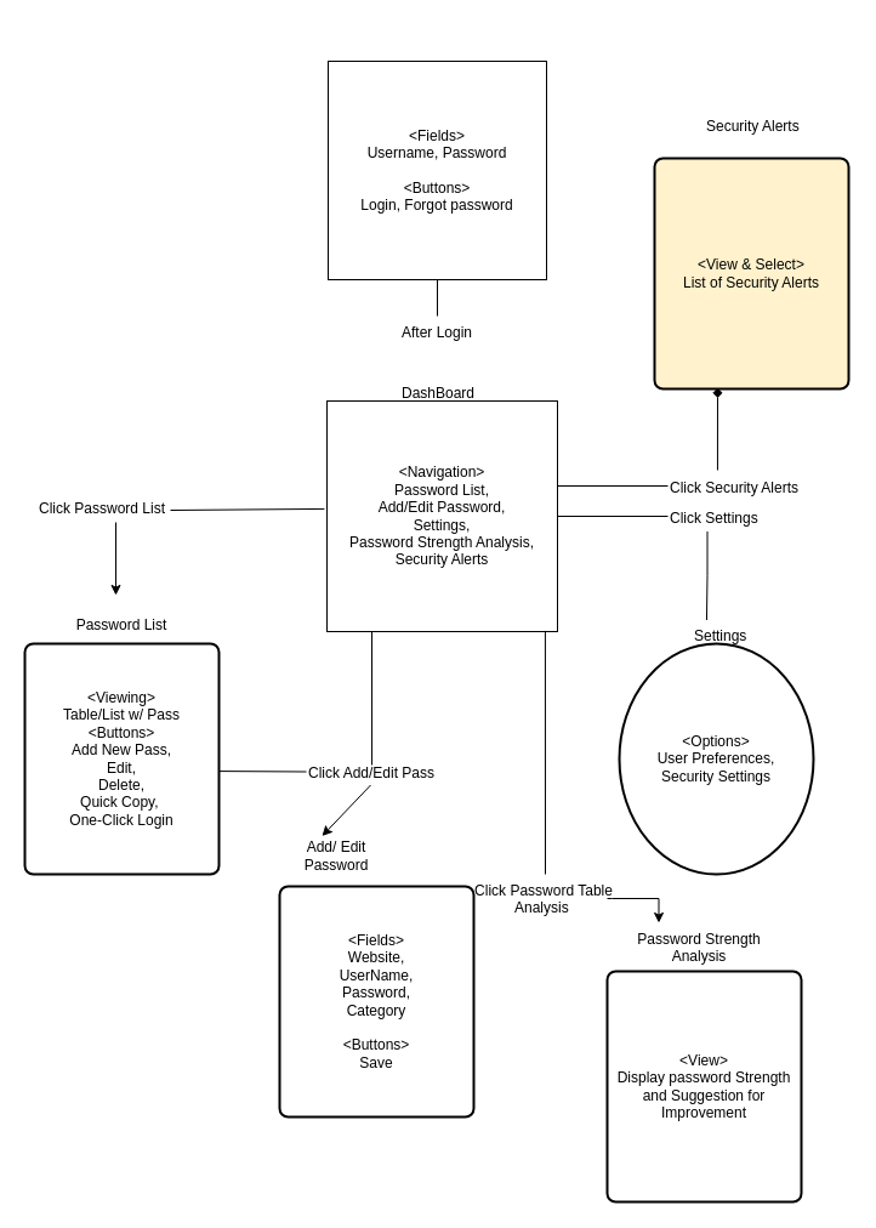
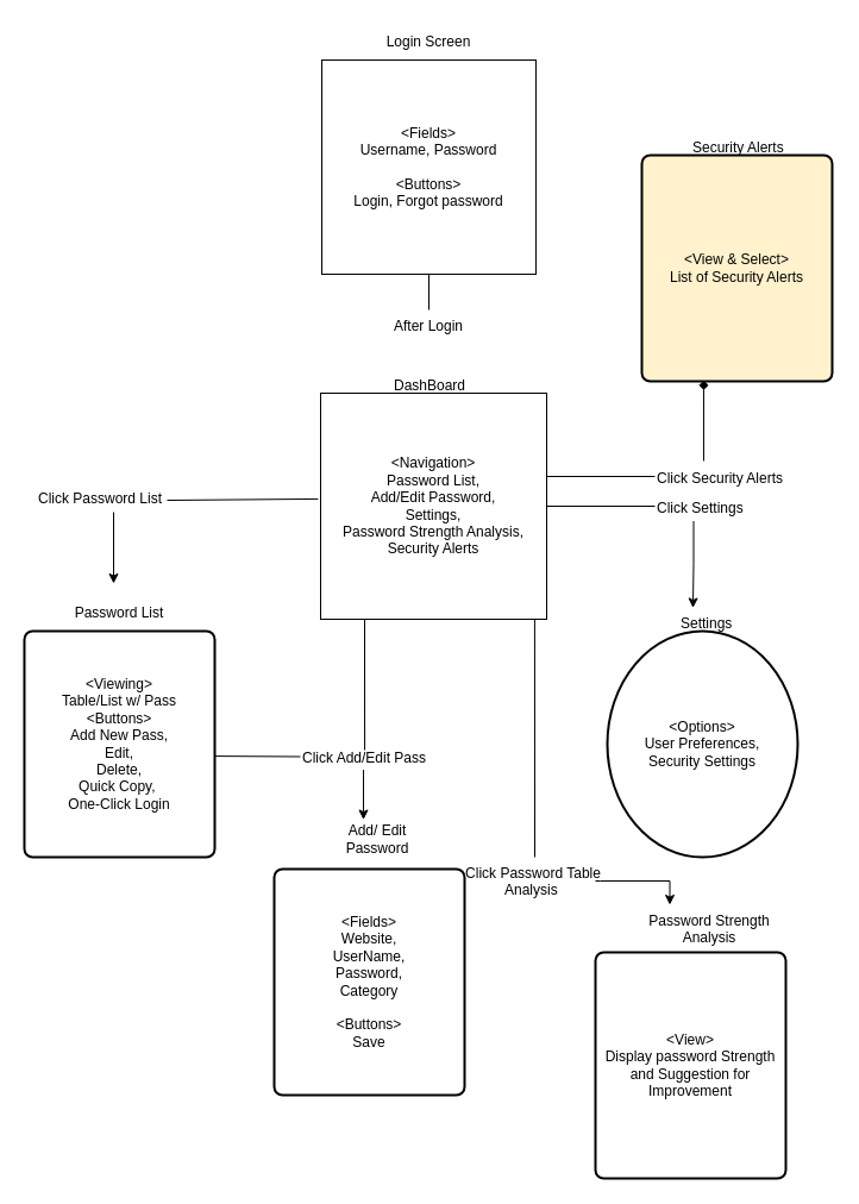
  <mxCell id="0" />
  <mxCell id="1" parent="0" />
  <mxCell id="2" value="&amp;lt;Fields&amp;gt;&lt;div&gt;Username, Password&lt;/div&gt;&lt;div&gt;&lt;br&gt;&lt;/div&gt;&lt;div&gt;&amp;lt;Buttons&amp;gt;&lt;/div&gt;&lt;div&gt;Login, Forgot password&lt;/div&gt;" style="whiteSpace=wrap;html=1;aspect=fixed;" vertex="1" parent="1"><mxGeometry x="270" y="50" width="180" height="180" as="geometry" /></mxCell>
+ <mxCell id="3" value="Login Screen" style="text;html=1;align=center;verticalAlign=middle;whiteSpace=wrap;rounded=0;" vertex="1" parent="1"><mxGeometry x="320" y="20" width="80" height="30" as="geometry" /></mxCell>
  <mxCell id="4" value="&amp;lt;Navigation&amp;gt;&lt;div&gt;Password List,&lt;/div&gt;&lt;div&gt;Add/Edit Password,&lt;/div&gt;&lt;div&gt;Settings,&lt;/div&gt;&lt;div&gt;Password Strength Analysis,&lt;/div&gt;&lt;div&gt;Security Alerts&lt;/div&gt;" style="whiteSpace=wrap;html=1;aspect=fixed;" vertex="1" parent="1"><mxGeometry x="269" y="330" width="190" height="190" as="geometry" /></mxCell>
  <mxCell id="5" value="&lt;div style=&quot;text-align: center;&quot;&gt;&lt;span style=&quot;background-color: initial;&quot;&gt;DashBoard&lt;/span&gt;&lt;/div&gt;" style="text;whiteSpace=wrap;html=1;" vertex="1" parent="1"><mxGeometry x="329" y="310" width="130" height="40" as="geometry" /></mxCell>
  <mxCell id="6" value="&amp;lt;Options&amp;gt;&lt;div&gt;User Preferences,&lt;/div&gt;&lt;div&gt;Security Settings&lt;/div&gt;" style="ellipse;whiteSpace=wrap;html=1;absoluteArcSize=1;arcSize=14;strokeWidth=2;" vertex="1" parent="1"><mxGeometry x="510" y="530" width="160" height="190" as="geometry" /></mxCell>
  <mxCell id="7" value="&lt;div style=&quot;text-align: center;&quot;&gt;&lt;span style=&quot;background-color: initial;&quot;&gt;After Login&lt;/span&gt;&lt;/div&gt;" style="text;whiteSpace=wrap;html=1;" vertex="1" parent="1"><mxGeometry x="329" y="260" width="100" height="20" as="geometry" /></mxCell>
  <mxCell id="8" value="" style="endArrow=none;html=1;rounded=0;entryX=0.5;entryY=1;entryDx=0;entryDy=0;" edge="1" parent="1" target="2"><mxGeometry width="50" height="50" relative="1" as="geometry"><mxPoint x="360" y="260" as="sourcePoint" /><mxPoint x="280" y="280" as="targetPoint" /></mxGeometry></mxCell>
  <mxCell id="9" value="&amp;lt;Fields&amp;gt;&lt;div&gt;Website,&lt;/div&gt;&lt;div&gt;UserName,&lt;/div&gt;&lt;div&gt;Password,&lt;/div&gt;&lt;div&gt;Category&lt;/div&gt;&lt;div&gt;&lt;br&gt;&lt;/div&gt;&lt;div&gt;&amp;lt;Buttons&amp;gt;&lt;/div&gt;&lt;div&gt;Save&lt;/div&gt;" style="rounded=1;whiteSpace=wrap;html=1;absoluteArcSize=1;arcSize=14;strokeWidth=2;" vertex="1" parent="1"><mxGeometry x="230" y="730" width="160" height="190" as="geometry" /></mxCell>
  <mxCell id="10" value="&amp;lt;Viewing&amp;gt;&lt;div&gt;Table/List w/ Pass&lt;/div&gt;&lt;div&gt;&amp;lt;Buttons&amp;gt;&lt;/div&gt;&lt;div&gt;Add New Pass,&lt;/div&gt;&lt;div&gt;Edit,&lt;/div&gt;&lt;div&gt;Delete,&lt;/div&gt;&lt;div&gt;Quick Copy,&amp;nbsp;&lt;/div&gt;&lt;div&gt;One-Click Login&lt;/div&gt;" style="rounded=1;whiteSpace=wrap;html=1;absoluteArcSize=1;arcSize=14;strokeWidth=2;" vertex="1" parent="1"><mxGeometry x="20" y="530" width="160" height="190" as="geometry" /></mxCell>
- <mxCell id="11" value="Add/ Edit Password" style="text;html=1;align=center;verticalAlign=middle;whiteSpace=wrap;rounded=0;" vertex="1" parent="1"><mxGeometry x="227" y="690" width="100" height="30" as="geometry" /></mxCell>
+ <mxCell id="11" value="Add/ Edit Password" style="text;html=1;align=center;verticalAlign=middle;whiteSpace=wrap;rounded=0;" vertex="1" parent="1"><mxGeometry x="267" y="690" width="100" height="30" as="geometry" /></mxCell>
  <mxCell id="12" value="Password List" style="text;html=1;align=center;verticalAlign=middle;whiteSpace=wrap;rounded=0;" vertex="1" parent="1"><mxGeometry x="60" y="500" width="80" height="30" as="geometry" /></mxCell>
  <mxCell id="13" value="" style="endArrow=none;html=1;rounded=0;exitX=-0.011;exitY=0.468;exitDx=0;exitDy=0;exitPerimeter=0;" edge="1" parent="1" source="4"><mxGeometry width="50" height="50" relative="1" as="geometry"><mxPoint x="260" y="420" as="sourcePoint" /><mxPoint x="140" y="420" as="targetPoint" /></mxGeometry></mxCell>
  <mxCell id="14" value="&lt;div style=&quot;text-align: center;&quot;&gt;Click Password List&lt;/div&gt;" style="text;whiteSpace=wrap;html=1;" vertex="1" parent="1"><mxGeometry x="30" y="405" width="130" height="25" as="geometry" /></mxCell>
  <mxCell id="15" value="" style="endArrow=classic;html=1;rounded=0;exitX=0.5;exitY=1;exitDx=0;exitDy=0;" edge="1" parent="1" source="14"><mxGeometry width="50" height="50" relative="1" as="geometry"><mxPoint x="371" y="293" as="sourcePoint" /><mxPoint x="95" y="490" as="targetPoint" /></mxGeometry></mxCell>
  <mxCell id="16" value="" style="endArrow=none;html=1;rounded=0;exitX=0.385;exitY=0.28;exitDx=0;exitDy=0;exitPerimeter=0;" edge="1" parent="1"><mxGeometry width="50" height="50" relative="1" as="geometry"><mxPoint x="306.05" y="630" as="sourcePoint" /><mxPoint x="306" y="520" as="targetPoint" /></mxGeometry></mxCell>
  <mxCell id="17" value="&lt;div style=&quot;text-align: center;&quot;&gt;Click Add/Edit Pass&lt;/div&gt;" style="text;whiteSpace=wrap;html=1;" vertex="1" parent="1"><mxGeometry x="252" y="623" width="130" height="25" as="geometry" /></mxCell>
  <mxCell id="18" value="" style="endArrow=none;html=1;rounded=0;entryX=1;entryY=0.553;entryDx=0;entryDy=0;entryPerimeter=0;exitX=0;exitY=0.5;exitDx=0;exitDy=0;" edge="1" parent="1" source="17" target="10"><mxGeometry width="50" height="50" relative="1" as="geometry"><mxPoint x="359" y="630" as="sourcePoint" /><mxPoint x="359" y="532" as="targetPoint" /></mxGeometry></mxCell>
  <mxCell id="19" value="" style="endArrow=classic;html=1;rounded=0;entryX=0.38;entryY=-0.05;entryDx=0;entryDy=0;exitX=0.408;exitY=0.94;exitDx=0;exitDy=0;exitPerimeter=0;entryPerimeter=0;" edge="1" parent="1" source="17" target="11"><mxGeometry width="50" height="50" relative="1" as="geometry"><mxPoint x="304.01" y="651" as="sourcePoint" /><mxPoint x="314" y="690" as="targetPoint" /><Array as="points" /></mxGeometry></mxCell>
  <mxCell id="20" value="&lt;div style=&quot;text-align: center;&quot;&gt;Settings&lt;/div&gt;" style="text;whiteSpace=wrap;html=1;" vertex="1" parent="1"><mxGeometry x="570" y="510" width="130" height="20" as="geometry" /></mxCell>
  <mxCell id="21" value="" style="endArrow=none;html=1;rounded=0;entryX=1;entryY=0.5;entryDx=0;entryDy=0;exitX=0;exitY=0.5;exitDx=0;exitDy=0;" edge="1" parent="1" source="22" target="4"><mxGeometry width="50" height="50" relative="1" as="geometry"><mxPoint x="540" y="425" as="sourcePoint" /><mxPoint x="359" y="532" as="targetPoint" /></mxGeometry></mxCell>
  <mxCell id="22" value="&lt;div style=&quot;text-align: center;&quot;&gt;Click Settings&lt;/div&gt;" style="text;whiteSpace=wrap;html=1;" vertex="1" parent="1"><mxGeometry x="550" y="412.5" width="130" height="25" as="geometry" /></mxCell>
- <mxCell id="23" style="edgeStyle=orthogonalEdgeStyle;rounded=0;orthogonalLoop=1;jettySize=auto;html=1;exitX=0.25;exitY=1;exitDx=0;exitDy=0;entryX=0.092;entryY=0.025;entryDx=0;entryDy=0;entryPerimeter=0;endArrow=none;" edge="1" parent="1" source="22" target="20"><mxGeometry relative="1" as="geometry" /></mxCell>
+ <mxCell id="23" style="edgeStyle=orthogonalEdgeStyle;rounded=0;orthogonalLoop=1;jettySize=auto;html=1;exitX=0.25;exitY=1;exitDx=0;exitDy=0;entryX=0.092;entryY=0.025;entryDx=0;entryDy=0;entryPerimeter=0;" edge="1" parent="1" source="22" target="20"><mxGeometry relative="1" as="geometry" /></mxCell>
  <mxCell id="24" value="&lt;div&gt;&amp;lt;View&amp;gt;&lt;/div&gt;Display password Strength and Suggestion for Improvement" style="rounded=1;whiteSpace=wrap;html=1;absoluteArcSize=1;arcSize=14;strokeWidth=2;" vertex="1" parent="1"><mxGeometry x="500" y="800" width="160" height="190" as="geometry" /></mxCell>
- <mxCell id="25" value="&lt;div style=&quot;text-align: center;&quot;&gt;Password Strength Analysis&lt;/div&gt;" style="text;whiteSpace=wrap;html=1;" vertex="1" parent="1"><mxGeometry x="510" y="760" width="130" height="25" as="geometry" /></mxCell>
+ <mxCell id="25" value="&lt;div style=&quot;text-align: center;&quot;&gt;Password Strength Analysis&lt;/div&gt;" style="text;whiteSpace=wrap;html=1;" vertex="1" parent="1"><mxGeometry x="530" y="760" width="130" height="25" as="geometry" /></mxCell>
  <mxCell id="26" value="" style="endArrow=none;html=1;rounded=0;entryX=0.947;entryY=0.997;entryDx=0;entryDy=0;entryPerimeter=0;" edge="1" parent="1" target="4"><mxGeometry width="50" height="50" relative="1" as="geometry"><mxPoint x="449" y="720" as="sourcePoint" /><mxPoint x="430" y="550" as="targetPoint" /></mxGeometry></mxCell>
  <mxCell id="27" value="&lt;div style=&quot;text-align: center;&quot;&gt;Click Password Table Analysis&amp;nbsp;&lt;/div&gt;" style="text;whiteSpace=wrap;html=1;" vertex="1" parent="1"><mxGeometry x="382" y="720" width="130" height="25" as="geometry" /></mxCell>
  <mxCell id="28" style="edgeStyle=orthogonalEdgeStyle;rounded=0;orthogonalLoop=1;jettySize=auto;html=1;entryX=0.25;entryY=0;entryDx=0;entryDy=0;" edge="1" parent="1" target="25"><mxGeometry relative="1" as="geometry"><mxPoint x="500" y="740" as="sourcePoint" /><mxPoint x="530" y="818" as="targetPoint" /><Array as="points"><mxPoint x="504" y="740" /><mxPoint x="543" y="740" /></Array></mxGeometry></mxCell>
  <mxCell id="29" value="&amp;lt;View &amp;amp; Select&amp;gt;&lt;div&gt;List of Security Alerts&lt;/div&gt;" style="rounded=1;whiteSpace=wrap;html=1;absoluteArcSize=1;arcSize=14;strokeWidth=2;fillColor=#fff2cc;" vertex="1" parent="1"><mxGeometry x="539" y="130" width="160" height="190" as="geometry" /></mxCell>
- <mxCell id="30" value="&lt;div style=&quot;text-align: center;&quot;&gt;Security Alerts&lt;/div&gt;" style="text;whiteSpace=wrap;html=1;" vertex="1" parent="1"><mxGeometry x="580" y="90" width="100" height="20" as="geometry" /></mxCell>
+ <mxCell id="30" value="&lt;div style=&quot;text-align: center;&quot;&gt;Security Alerts&lt;/div&gt;" style="text;whiteSpace=wrap;html=1;" vertex="1" parent="1"><mxGeometry x="580" y="110" width="100" height="20" as="geometry" /></mxCell>
  <mxCell id="31" value="" style="endArrow=none;html=1;rounded=0;entryX=1;entryY=0.5;entryDx=0;entryDy=0;exitX=0;exitY=0.5;exitDx=0;exitDy=0;" edge="1" parent="1"><mxGeometry width="50" height="50" relative="1" as="geometry"><mxPoint x="550" y="400" as="sourcePoint" /><mxPoint x="459" y="400" as="targetPoint" /></mxGeometry></mxCell>
  <mxCell id="32" value="&lt;div style=&quot;text-align: center;&quot;&gt;Click Security Alerts&lt;/div&gt;" style="text;whiteSpace=wrap;html=1;" vertex="1" parent="1"><mxGeometry x="550" y="387.5" width="130" height="25" as="geometry" /></mxCell>
  <mxCell id="33" style="edgeStyle=orthogonalEdgeStyle;rounded=0;orthogonalLoop=1;jettySize=auto;html=1;entryX=0.325;entryY=0.995;entryDx=0;entryDy=0;entryPerimeter=0;exitX=0.315;exitY=-0.02;exitDx=0;exitDy=0;exitPerimeter=0;endArrow=diamond;" edge="1" parent="1" source="32" target="29"><mxGeometry relative="1" as="geometry"><mxPoint x="592" y="380" as="sourcePoint" /><mxPoint x="592" y="521" as="targetPoint" /></mxGeometry></mxCell>
